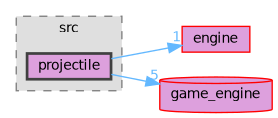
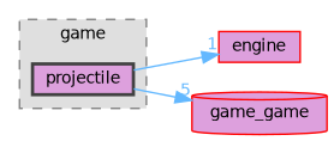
  digraph {
    compound=true
    rankdir=LR
    node [color=red fillcolor=plum fontname=Helvetica fontsize=10 shape=box style=filled]
    edge [color=steelblue1 fontcolor=steelblue1 fontname=Helvetica fontsize=10 labeldistance=1.5 labelfontname=Helvetica labelfontsize=10]
    n1 [color=grey25 height=0.2 label=projectile style="filled,bold" width=0.4]
    n2 [height=0.2 label=engine width=0.4]
-   n3 [height=0.2 label=game_engine shape=cylinder width=0.4]
+   n3 [height=0.2 label=game_game shape=cylinder width=0.4]
    subgraph cluster_1 {
      bgcolor="#dfdfdf"
      fontname=Helvetica
      fontsize=10
-     label=src
+     label=game
      pencolor=grey50
      style="filled,dashed"
      n1
    }
    n1 -> n2 [headlabel=1]
    n1 -> n3 [headlabel=5]
  }
